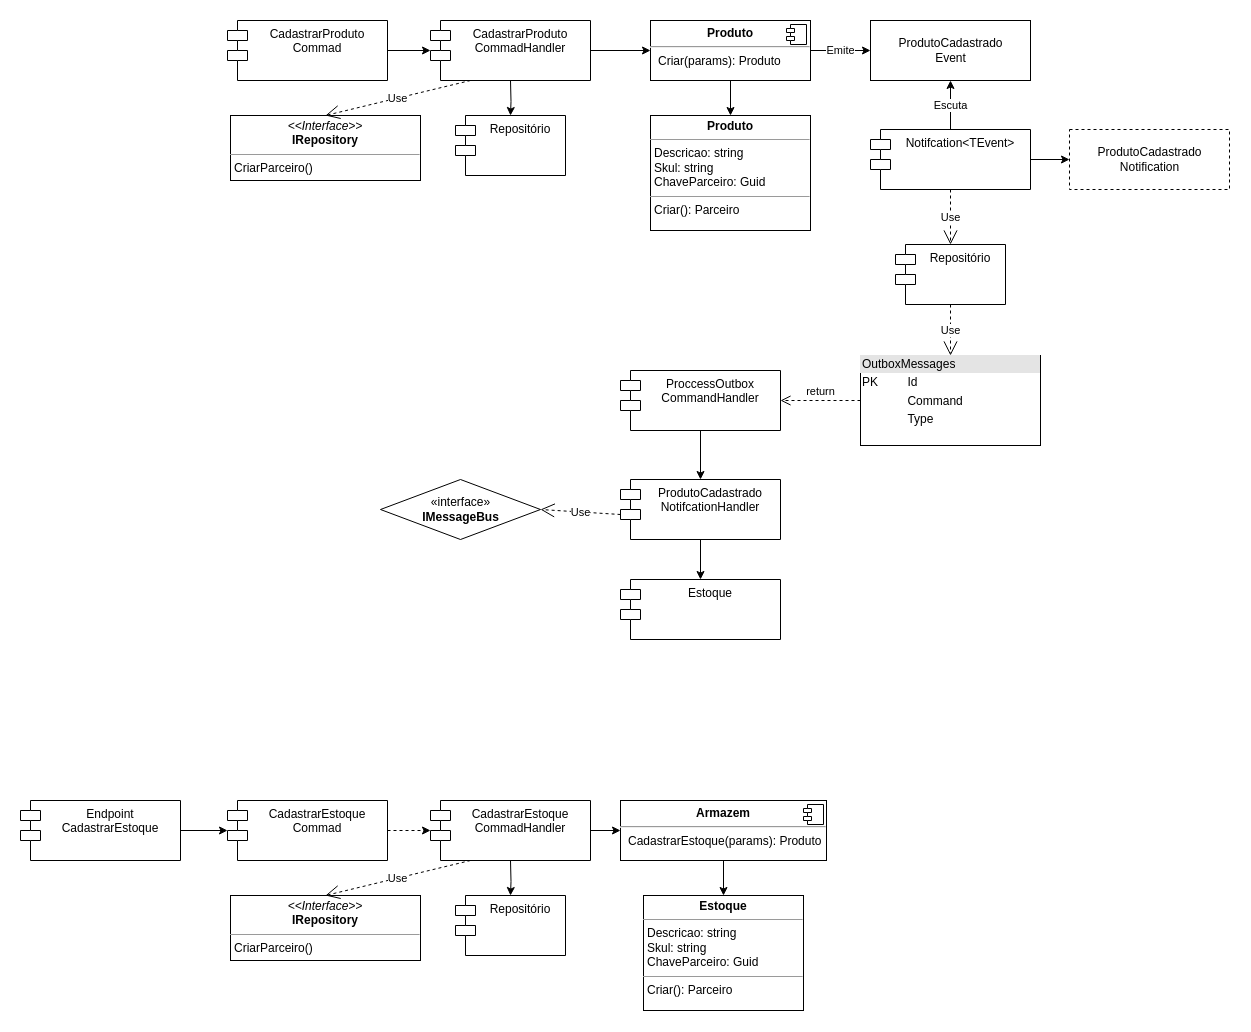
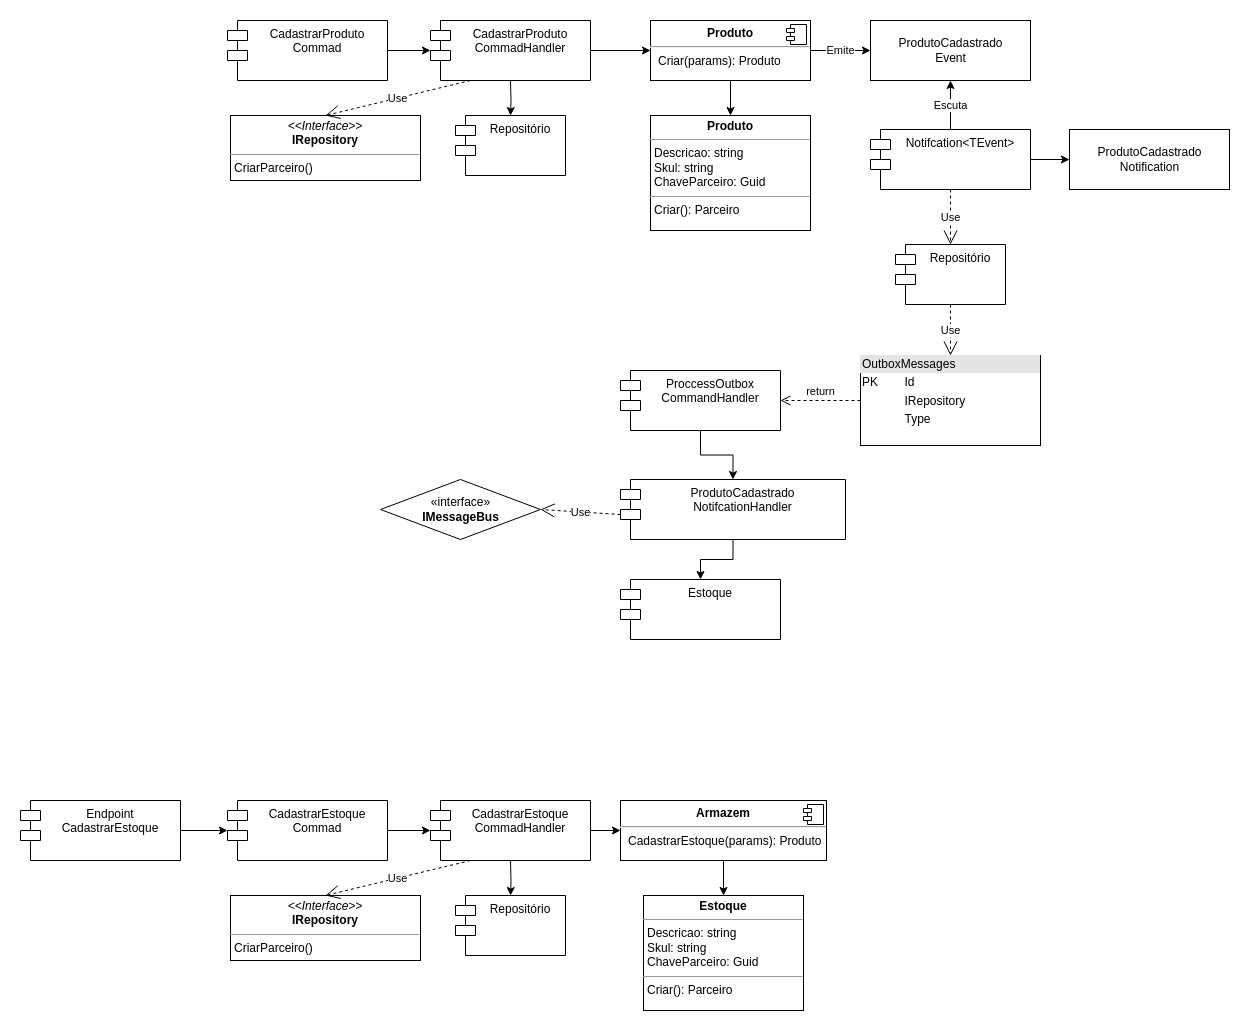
  <mxCell id="0" />
  <mxCell id="1" parent="0" />
  <mxCell id="2" value="" style="edgeStyle=orthogonalEdgeStyle;rounded=0;orthogonalLoop=1;jettySize=auto;html=1;" parent="1" source="3" target="5" edge="1"><mxGeometry relative="1" as="geometry" /></mxCell>
  <mxCell id="3" value="CadastrarProduto&#10;Commad" style="shape=module;align=left;spacingLeft=20;align=center;verticalAlign=top;" parent="1" vertex="1"><mxGeometry x="227" y="20" width="160" height="60" as="geometry" /></mxCell>
  <mxCell id="4" value="" style="edgeStyle=orthogonalEdgeStyle;rounded=0;orthogonalLoop=1;jettySize=auto;html=1;" parent="1" source="5" target="9" edge="1"><mxGeometry relative="1" as="geometry" /></mxCell>
  <mxCell id="5" value="CadastrarProduto&#10;CommadHandler" style="shape=module;align=left;spacingLeft=20;align=center;verticalAlign=top;" parent="1" vertex="1"><mxGeometry x="430" y="20" width="160" height="60" as="geometry" /></mxCell>
  <mxCell id="6" value="Repositório" style="shape=module;align=left;spacingLeft=20;align=center;verticalAlign=top;" parent="1" vertex="1"><mxGeometry x="455" y="115" width="110" height="60" as="geometry" /></mxCell>
  <mxCell id="7" value="" style="edgeStyle=orthogonalEdgeStyle;rounded=0;orthogonalLoop=1;jettySize=auto;html=1;" parent="1" target="6" edge="1"><mxGeometry relative="1" as="geometry"><mxPoint x="510" y="80" as="sourcePoint" /></mxGeometry></mxCell>
  <mxCell id="8" value="" style="edgeStyle=orthogonalEdgeStyle;rounded=0;orthogonalLoop=1;jettySize=auto;html=1;" parent="1" source="9" target="11" edge="1"><mxGeometry relative="1" as="geometry" /></mxCell>
  <mxCell id="9" value="&lt;p style=&quot;margin:0px;margin-top:6px;text-align:center;&quot;&gt;&lt;b&gt;Produto&lt;/b&gt;&lt;/p&gt;&lt;hr&gt;&lt;p style=&quot;margin:0px;margin-left:8px;&quot;&gt;Criar(params): Produto&lt;br&gt;&lt;br&gt;&lt;/p&gt;" style="align=left;overflow=fill;html=1;dropTarget=0;" parent="1" vertex="1"><mxGeometry x="650" y="20" width="160" height="60" as="geometry" /></mxCell>
  <mxCell id="10" value="" style="shape=component;jettyWidth=8;jettyHeight=4;" parent="9" vertex="1"><mxGeometry x="1" width="20" height="20" relative="1" as="geometry"><mxPoint x="-24" y="4" as="offset" /></mxGeometry></mxCell>
  <mxCell id="11" value="&lt;p style=&quot;margin:0px;margin-top:4px;text-align:center;&quot;&gt;&lt;b&gt;Produto&lt;/b&gt;&lt;/p&gt;&lt;hr size=&quot;1&quot;&gt;&lt;p style=&quot;margin:0px;margin-left:4px;&quot;&gt;Descricao: string&lt;/p&gt;&lt;p style=&quot;margin:0px;margin-left:4px;&quot;&gt;Skul: string&lt;/p&gt;&lt;p style=&quot;margin:0px;margin-left:4px;&quot;&gt;ChaveParceiro: Guid&lt;/p&gt;&lt;hr size=&quot;1&quot;&gt;&lt;p style=&quot;margin:0px;margin-left:4px;&quot;&gt;Criar(): Parceiro&lt;/p&gt;" style="verticalAlign=top;align=left;overflow=fill;fontSize=12;fontFamily=Helvetica;html=1;" parent="1" vertex="1"><mxGeometry x="650" y="115" width="160" height="115" as="geometry" /></mxCell>
  <mxCell id="12" value="&lt;p style=&quot;margin:0px;margin-top:4px;text-align:center;&quot;&gt;&lt;i&gt;&amp;lt;&amp;lt;Interface&amp;gt;&amp;gt;&lt;/i&gt;&lt;br&gt;&lt;b&gt;IRepository&lt;/b&gt;&lt;/p&gt;&lt;hr size=&quot;1&quot;&gt;&lt;p style=&quot;margin:0px;margin-left:4px;&quot;&gt;&lt;span style=&quot;background-color: initial;&quot;&gt;CriarParceiro()&lt;/span&gt;&lt;br&gt;&lt;/p&gt;&lt;p style=&quot;margin:0px;margin-left:4px;&quot;&gt;&lt;br&gt;&lt;/p&gt;" style="verticalAlign=top;align=left;overflow=fill;fontSize=12;fontFamily=Helvetica;html=1;" parent="1" vertex="1"><mxGeometry x="230" y="115" width="190" height="65" as="geometry" /></mxCell>
  <mxCell id="13" value="Use" style="endArrow=open;endSize=12;dashed=1;html=1;rounded=0;exitX=0.25;exitY=1;exitDx=0;exitDy=0;entryX=0.5;entryY=0;entryDx=0;entryDy=0;" parent="1" source="5" target="12" edge="1"><mxGeometry width="160" relative="1" as="geometry"><mxPoint x="390" y="250" as="sourcePoint" /><mxPoint x="550" y="250" as="targetPoint" /></mxGeometry></mxCell>
  <mxCell id="14" value="ProdutoCadastrado&lt;br&gt;Event" style="html=1;" parent="1" vertex="1"><mxGeometry x="870" y="20" width="160" height="60" as="geometry" /></mxCell>
  <mxCell id="15" value="Emite" style="edgeStyle=orthogonalEdgeStyle;rounded=0;orthogonalLoop=1;jettySize=auto;html=1;exitX=1;exitY=0.5;exitDx=0;exitDy=0;" parent="1" source="9" edge="1"><mxGeometry relative="1" as="geometry"><mxPoint x="850" y="130" as="sourcePoint" /><mxPoint x="870" y="50" as="targetPoint" /></mxGeometry></mxCell>
  <mxCell id="16" value="Escuta" style="edgeStyle=orthogonalEdgeStyle;rounded=0;orthogonalLoop=1;jettySize=auto;html=1;" parent="1" source="18" edge="1"><mxGeometry relative="1" as="geometry"><mxPoint x="950" y="80" as="targetPoint" /></mxGeometry></mxCell>
  <mxCell id="17" value="" style="edgeStyle=orthogonalEdgeStyle;rounded=0;orthogonalLoop=1;jettySize=auto;html=1;" parent="1" source="18" target="21" edge="1"><mxGeometry relative="1" as="geometry" /></mxCell>
  <mxCell id="18" value="Notifcation&lt;TEvent&gt;" style="shape=module;align=left;spacingLeft=20;align=center;verticalAlign=top;" parent="1" vertex="1"><mxGeometry x="870" y="129" width="160" height="60" as="geometry" /></mxCell>
  <mxCell id="19" value="Repositório" style="shape=module;align=left;spacingLeft=20;align=center;verticalAlign=top;" parent="1" vertex="1"><mxGeometry x="895" y="244" width="110" height="60" as="geometry" /></mxCell>
- <mxCell id="20" value="&lt;div style=&quot;box-sizing:border-box;width:100%;background:#e4e4e4;padding:2px;&quot;&gt;OutboxMessages&lt;/div&gt;&lt;table style=&quot;width:100%;font-size:1em;&quot; cellpadding=&quot;2&quot; cellspacing=&quot;0&quot;&gt;&lt;tbody&gt;&lt;tr&gt;&lt;td&gt;PK&lt;/td&gt;&lt;td&gt;Id&lt;/td&gt;&lt;/tr&gt;&lt;tr&gt;&lt;td&gt;&lt;br&gt;&lt;/td&gt;&lt;td&gt;Command&lt;/td&gt;&lt;/tr&gt;&lt;tr&gt;&lt;td&gt;&lt;/td&gt;&lt;td&gt;Type&lt;/td&gt;&lt;/tr&gt;&lt;/tbody&gt;&lt;/table&gt;" style="verticalAlign=top;align=left;overflow=fill;html=1;" parent="1" vertex="1"><mxGeometry x="860" y="355" width="180" height="90" as="geometry" /></mxCell>
- <mxCell id="21" value="ProdutoCadastrado&lt;br&gt;Notification" style="html=1;dashed=1;" parent="1" vertex="1"><mxGeometry x="1069" y="129" width="160" height="60" as="geometry" /></mxCell>
+ <mxCell id="20" value="&lt;div style=&quot;box-sizing:border-box;width:100%;background:#e4e4e4;padding:2px;&quot;&gt;OutboxMessages&lt;/div&gt;&lt;table style=&quot;width:100%;font-size:1em;&quot; cellpadding=&quot;2&quot; cellspacing=&quot;0&quot;&gt;&lt;tbody&gt;&lt;tr&gt;&lt;td&gt;PK&lt;/td&gt;&lt;td&gt;Id&lt;/td&gt;&lt;/tr&gt;&lt;tr&gt;&lt;td&gt;&lt;br&gt;&lt;/td&gt;&lt;td&gt;IRepository&lt;/td&gt;&lt;/tr&gt;&lt;tr&gt;&lt;td&gt;&lt;/td&gt;&lt;td&gt;Type&lt;/td&gt;&lt;/tr&gt;&lt;/tbody&gt;&lt;/table&gt;" style="verticalAlign=top;align=left;overflow=fill;html=1;" parent="1" vertex="1"><mxGeometry x="860" y="355" width="180" height="90" as="geometry" /></mxCell>
+ <mxCell id="21" value="ProdutoCadastrado&lt;br&gt;Notification" style="html=1;" parent="1" vertex="1"><mxGeometry x="1069" y="129" width="160" height="60" as="geometry" /></mxCell>
  <mxCell id="22" value="Use" style="endArrow=open;endSize=12;dashed=1;html=1;rounded=0;exitX=0.5;exitY=1;exitDx=0;exitDy=0;entryX=0.5;entryY=0;entryDx=0;entryDy=0;" parent="1" source="18" target="19" edge="1"><mxGeometry width="160" relative="1" as="geometry"><mxPoint x="680" y="290" as="sourcePoint" /><mxPoint x="840" y="290" as="targetPoint" /></mxGeometry></mxCell>
  <mxCell id="23" value="Use" style="endArrow=open;endSize=12;dashed=1;html=1;rounded=0;exitX=0.5;exitY=1;exitDx=0;exitDy=0;entryX=0.5;entryY=0;entryDx=0;entryDy=0;" parent="1" source="19" target="20" edge="1"><mxGeometry width="160" relative="1" as="geometry"><mxPoint x="680" y="290" as="sourcePoint" /><mxPoint x="840" y="290" as="targetPoint" /></mxGeometry></mxCell>
  <mxCell id="24" value="" style="edgeStyle=orthogonalEdgeStyle;rounded=0;orthogonalLoop=1;jettySize=auto;html=1;" parent="1" source="25" target="28" edge="1"><mxGeometry relative="1" as="geometry" /></mxCell>
  <mxCell id="25" value="ProccessOutbox&#10;CommandHandler" style="shape=module;align=left;spacingLeft=20;align=center;verticalAlign=top;" parent="1" vertex="1"><mxGeometry x="620" y="370" width="160" height="60" as="geometry" /></mxCell>
  <mxCell id="26" value="return" style="html=1;verticalAlign=bottom;endArrow=open;dashed=1;endSize=8;rounded=0;exitX=0;exitY=0.5;exitDx=0;exitDy=0;entryX=1;entryY=0.5;entryDx=0;entryDy=0;" parent="1" source="20" target="25" edge="1"><mxGeometry relative="1" as="geometry"><mxPoint x="680" y="400" as="sourcePoint" /><mxPoint x="600" y="400" as="targetPoint" /></mxGeometry></mxCell>
  <mxCell id="27" value="" style="edgeStyle=orthogonalEdgeStyle;rounded=0;orthogonalLoop=1;jettySize=auto;html=1;" parent="1" source="28" target="31" edge="1"><mxGeometry relative="1" as="geometry" /></mxCell>
- <mxCell id="28" value="ProdutoCadastrado&#10;NotifcationHandler" style="shape=module;align=left;spacingLeft=20;align=center;verticalAlign=top;" parent="1" vertex="1"><mxGeometry x="620" y="479" width="160" height="60" as="geometry" /></mxCell>
+ <mxCell id="28" value="ProdutoCadastrado&#10;NotifcationHandler" style="shape=module;align=left;spacingLeft=20;align=center;verticalAlign=top;" parent="1" vertex="1"><mxGeometry x="620" y="479" width="225" height="60" as="geometry" /></mxCell>
  <mxCell id="29" value="Use" style="endArrow=open;endSize=12;dashed=1;html=1;rounded=0;exitX=0;exitY=0;exitDx=0;exitDy=35;exitPerimeter=0;entryX=1;entryY=0.5;entryDx=0;entryDy=0;" parent="1" source="28" target="30" edge="1"><mxGeometry width="160" relative="1" as="geometry"><mxPoint x="480" y="479" as="sourcePoint" /><mxPoint x="540" y="509" as="targetPoint" /></mxGeometry></mxCell>
  <mxCell id="30" value="«interface»&lt;br&gt;&lt;b&gt;IMessageBus&lt;/b&gt;" style="rhombus;html=1;" parent="1" vertex="1"><mxGeometry x="380" y="479" width="160" height="60" as="geometry" /></mxCell>
  <mxCell id="31" value="Estoque" style="shape=module;align=left;spacingLeft=20;align=center;verticalAlign=top;" parent="1" vertex="1"><mxGeometry x="620" y="579" width="160" height="60" as="geometry" /></mxCell>
  <mxCell id="32" value="" style="edgeStyle=orthogonalEdgeStyle;rounded=0;orthogonalLoop=1;jettySize=auto;html=1;" parent="1" source="33" target="35" edge="1"><mxGeometry relative="1" as="geometry" /></mxCell>
  <mxCell id="33" value="Endpoint &#10;CadastrarEstoque" style="shape=module;align=left;spacingLeft=20;align=center;verticalAlign=top;" parent="1" vertex="1"><mxGeometry x="20" y="800" width="160" height="60" as="geometry" /></mxCell>
- <mxCell id="34" value="" style="edgeStyle=orthogonalEdgeStyle;rounded=0;orthogonalLoop=1;jettySize=auto;html=1;dashed=1;" parent="1" source="35" target="37" edge="1"><mxGeometry relative="1" as="geometry" /></mxCell>
+ <mxCell id="34" value="" style="edgeStyle=orthogonalEdgeStyle;rounded=0;orthogonalLoop=1;jettySize=auto;html=1;" parent="1" source="35" target="37" edge="1"><mxGeometry relative="1" as="geometry" /></mxCell>
  <mxCell id="35" value="CadastrarEstoque&#10;Commad" style="shape=module;align=left;spacingLeft=20;align=center;verticalAlign=top;" parent="1" vertex="1"><mxGeometry x="227" y="800" width="160" height="60" as="geometry" /></mxCell>
  <mxCell id="36" value="" style="edgeStyle=orthogonalEdgeStyle;rounded=0;orthogonalLoop=1;jettySize=auto;html=1;" parent="1" source="37" target="41" edge="1"><mxGeometry relative="1" as="geometry" /></mxCell>
  <mxCell id="37" value="CadastrarEstoque&#10;CommadHandler" style="shape=module;align=left;spacingLeft=20;align=center;verticalAlign=top;" parent="1" vertex="1"><mxGeometry x="430" y="800" width="160" height="60" as="geometry" /></mxCell>
  <mxCell id="38" value="Repositório" style="shape=module;align=left;spacingLeft=20;align=center;verticalAlign=top;" parent="1" vertex="1"><mxGeometry x="455" y="895" width="110" height="60" as="geometry" /></mxCell>
  <mxCell id="39" value="" style="edgeStyle=orthogonalEdgeStyle;rounded=0;orthogonalLoop=1;jettySize=auto;html=1;" parent="1" target="38" edge="1"><mxGeometry relative="1" as="geometry"><mxPoint x="510" y="860" as="sourcePoint" /></mxGeometry></mxCell>
  <mxCell id="40" value="" style="edgeStyle=orthogonalEdgeStyle;rounded=0;orthogonalLoop=1;jettySize=auto;html=1;" parent="1" source="41" target="43" edge="1"><mxGeometry relative="1" as="geometry" /></mxCell>
  <mxCell id="41" value="&lt;p style=&quot;margin:0px;margin-top:6px;text-align:center;&quot;&gt;&lt;b&gt;Armazem&lt;/b&gt;&lt;/p&gt;&lt;hr&gt;&lt;p style=&quot;margin:0px;margin-left:8px;&quot;&gt;CadastrarEstoque(params): Produto&lt;br&gt;&lt;br&gt;&lt;/p&gt;" style="align=left;overflow=fill;html=1;dropTarget=0;" parent="1" vertex="1"><mxGeometry x="620" y="800" width="206" height="60" as="geometry" /></mxCell>
  <mxCell id="42" value="" style="shape=component;jettyWidth=8;jettyHeight=4;" parent="41" vertex="1"><mxGeometry x="1" width="20" height="20" relative="1" as="geometry"><mxPoint x="-23" y="4" as="offset" /></mxGeometry></mxCell>
  <mxCell id="43" value="&lt;p style=&quot;margin:0px;margin-top:4px;text-align:center;&quot;&gt;&lt;b&gt;Estoque&lt;/b&gt;&lt;/p&gt;&lt;hr size=&quot;1&quot;&gt;&lt;p style=&quot;margin:0px;margin-left:4px;&quot;&gt;Descricao: string&lt;/p&gt;&lt;p style=&quot;margin:0px;margin-left:4px;&quot;&gt;Skul: string&lt;/p&gt;&lt;p style=&quot;margin:0px;margin-left:4px;&quot;&gt;ChaveParceiro: Guid&lt;/p&gt;&lt;hr size=&quot;1&quot;&gt;&lt;p style=&quot;margin:0px;margin-left:4px;&quot;&gt;Criar(): Parceiro&lt;/p&gt;" style="verticalAlign=top;align=left;overflow=fill;fontSize=12;fontFamily=Helvetica;html=1;" parent="1" vertex="1"><mxGeometry x="643" y="895" width="160" height="115" as="geometry" /></mxCell>
  <mxCell id="44" value="&lt;p style=&quot;margin:0px;margin-top:4px;text-align:center;&quot;&gt;&lt;i&gt;&amp;lt;&amp;lt;Interface&amp;gt;&amp;gt;&lt;/i&gt;&lt;br&gt;&lt;b&gt;IRepository&lt;/b&gt;&lt;/p&gt;&lt;hr size=&quot;1&quot;&gt;&lt;p style=&quot;margin:0px;margin-left:4px;&quot;&gt;&lt;span style=&quot;background-color: initial;&quot;&gt;CriarParceiro()&lt;/span&gt;&lt;br&gt;&lt;/p&gt;&lt;p style=&quot;margin:0px;margin-left:4px;&quot;&gt;&lt;br&gt;&lt;/p&gt;" style="verticalAlign=top;align=left;overflow=fill;fontSize=12;fontFamily=Helvetica;html=1;" parent="1" vertex="1"><mxGeometry x="230" y="895" width="190" height="65" as="geometry" /></mxCell>
  <mxCell id="45" value="Use" style="endArrow=open;endSize=12;dashed=1;html=1;rounded=0;exitX=0.25;exitY=1;exitDx=0;exitDy=0;entryX=0.5;entryY=0;entryDx=0;entryDy=0;" parent="1" source="37" target="44" edge="1"><mxGeometry width="160" relative="1" as="geometry"><mxPoint x="390" y="1030" as="sourcePoint" /><mxPoint x="550" y="1030" as="targetPoint" /></mxGeometry></mxCell>
